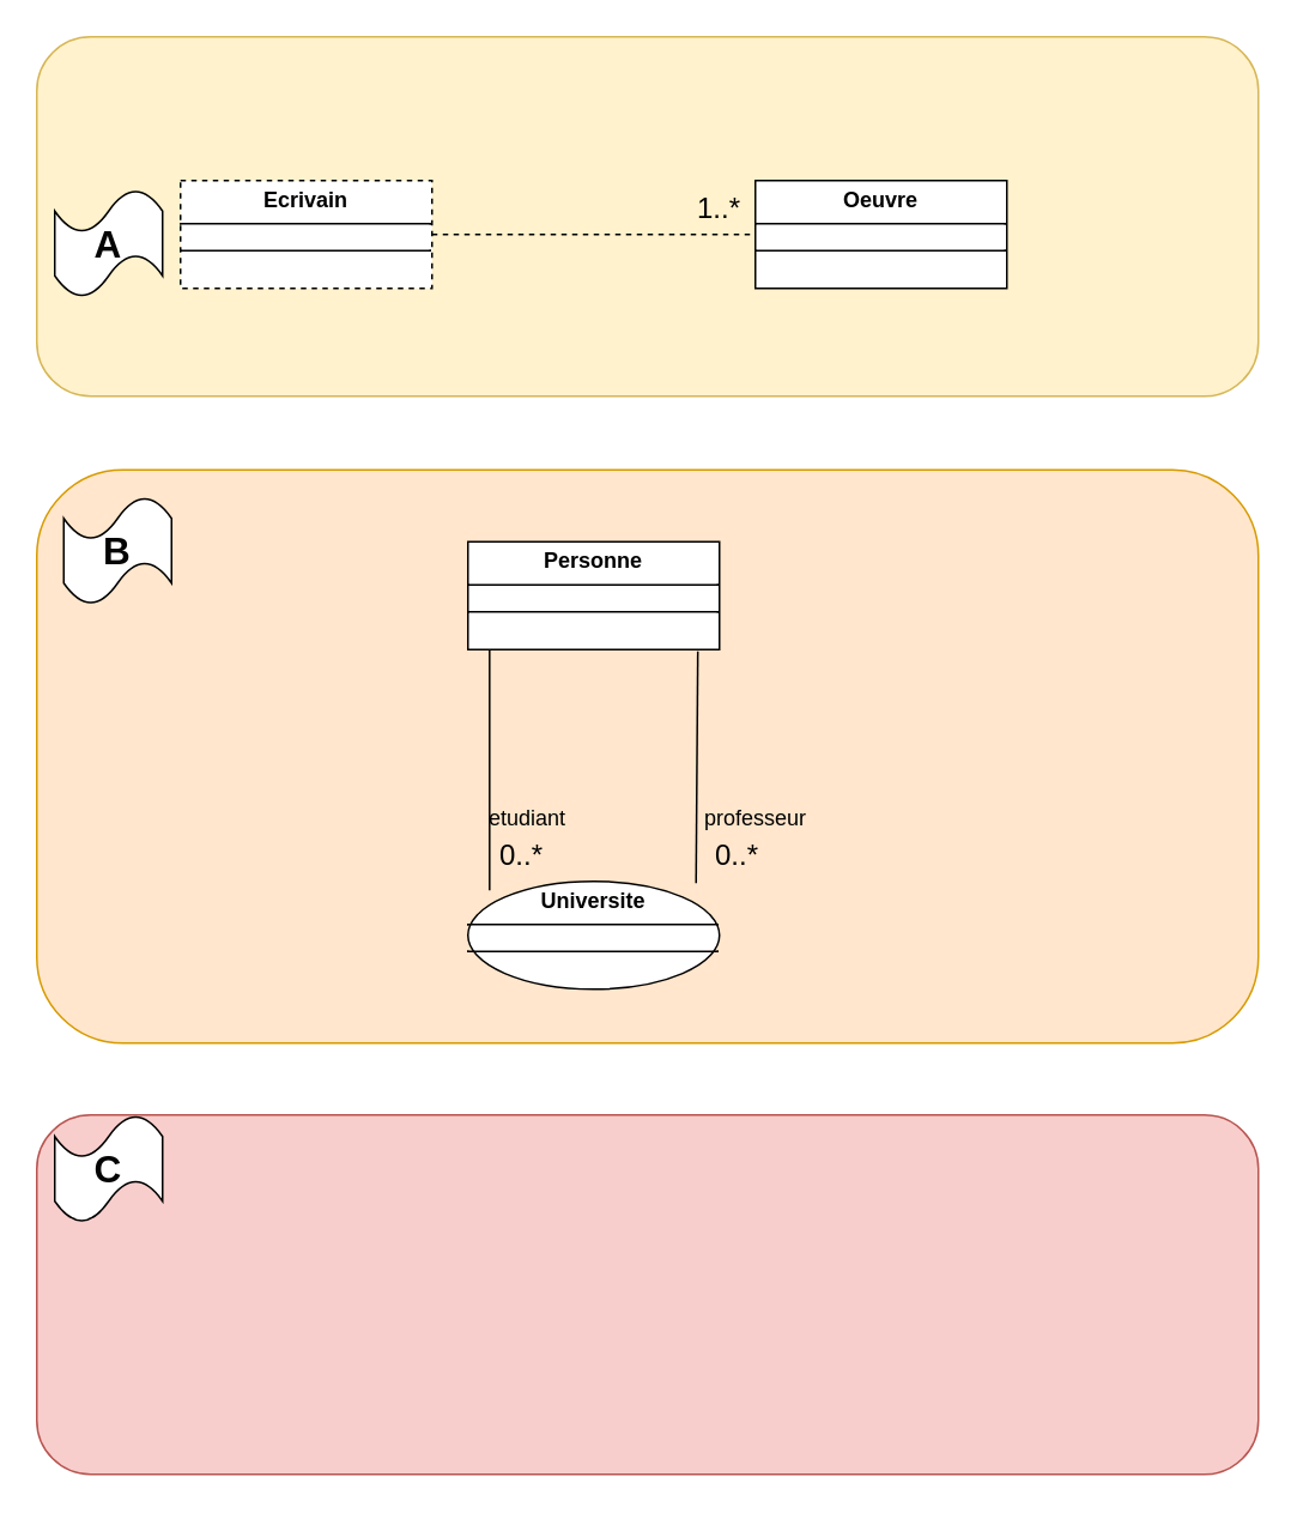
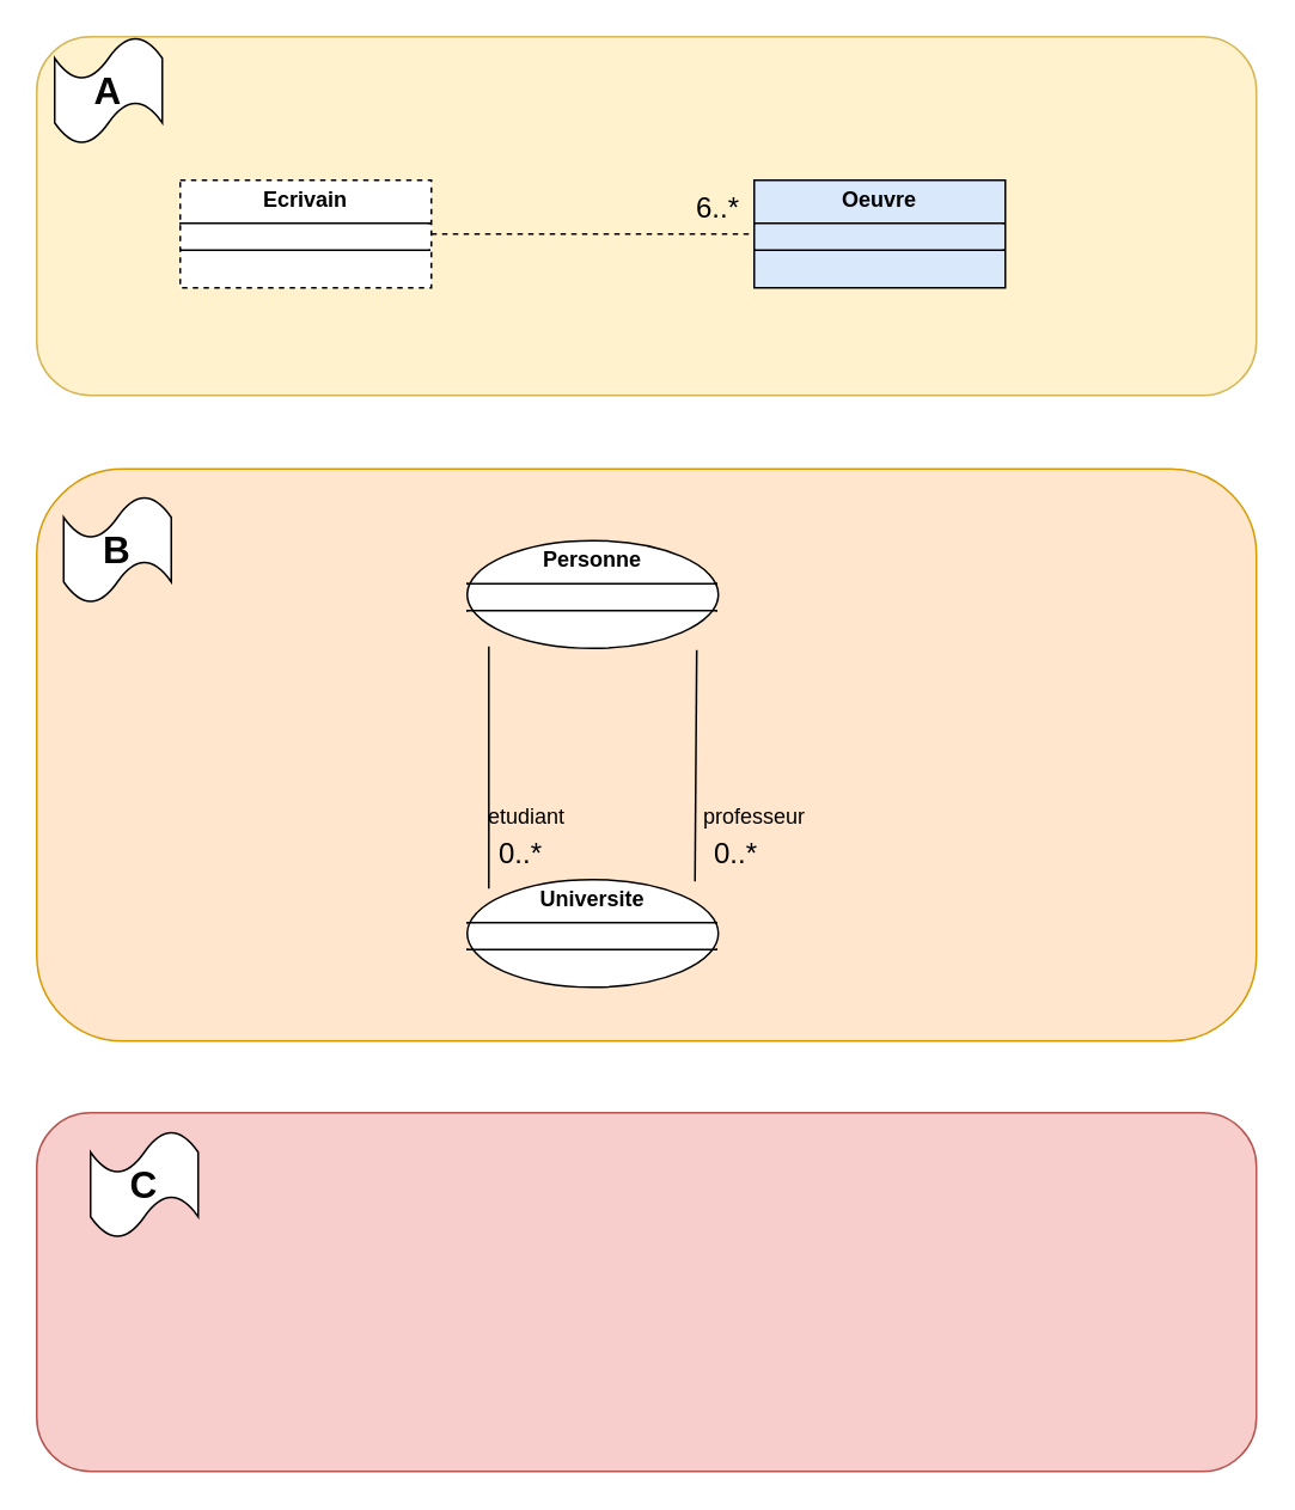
  <mxCell id="0" />
  <mxCell id="1" parent="0" />
  <mxCell id="2" value="" style="rounded=1;whiteSpace=wrap;html=1;fillColor=#fff2cc;strokeColor=#d6b656;" vertex="1" parent="1"><mxGeometry x="20" y="20" width="680" height="200" as="geometry" /></mxCell>
  <mxCell id="3" style="rounded=0;orthogonalLoop=1;jettySize=auto;html=1;entryX=0;entryY=0.5;entryDx=0;entryDy=0;endArrow=none;startFill=0;dashed=1;" edge="1" parent="1" source="4" target="5"><mxGeometry relative="1" as="geometry" /></mxCell>
  <mxCell id="4" value="&lt;p style=&quot;margin:0px;margin-top:4px;text-align:center;&quot;&gt;&lt;b&gt;Ecrivain&lt;/b&gt;&lt;/p&gt;&lt;hr size=&quot;1&quot; style=&quot;border-style:solid;&quot;&gt;&lt;div style=&quot;height:2px;&quot;&gt;&lt;/div&gt;&lt;hr size=&quot;1&quot; style=&quot;border-style:solid;&quot;&gt;&lt;div style=&quot;height:2px;&quot;&gt;&lt;/div&gt;" style="verticalAlign=top;align=left;overflow=fill;html=1;whiteSpace=wrap;dashed=1;" vertex="1" parent="1"><mxGeometry x="100" y="100" width="140" height="60" as="geometry" /></mxCell>
- <mxCell id="5" value="&lt;p style=&quot;margin:0px;margin-top:4px;text-align:center;&quot;&gt;&lt;b&gt;Oeuvre&lt;/b&gt;&lt;/p&gt;&lt;hr size=&quot;1&quot; style=&quot;border-style:solid;&quot;&gt;&lt;div style=&quot;height:2px;&quot;&gt;&lt;/div&gt;&lt;hr size=&quot;1&quot; style=&quot;border-style:solid;&quot;&gt;&lt;div style=&quot;height:2px;&quot;&gt;&lt;/div&gt;" style="verticalAlign=top;align=left;overflow=fill;html=1;whiteSpace=wrap;" vertex="1" parent="1"><mxGeometry x="420" y="100" width="140" height="60" as="geometry" /></mxCell>
- <mxCell id="6" value="&lt;font style=&quot;font-size: 16px;&quot;&gt;1..*&lt;/font&gt;" style="text;html=1;align=center;verticalAlign=middle;whiteSpace=wrap;rounded=0;" vertex="1" parent="1"><mxGeometry x="370" y="100" width="60" height="30" as="geometry" /></mxCell>
- <mxCell id="7" value="&lt;font style=&quot;font-size: 21px; color: light-dark(rgb(5, 5, 5), rgb(237, 237, 237));&quot;&gt;&lt;b&gt;A&lt;/b&gt;&lt;/font&gt;" style="shape=tape;whiteSpace=wrap;html=1;" vertex="1" parent="1"><mxGeometry x="30" y="105" width="60" height="60" as="geometry" /></mxCell>
+ <mxCell id="5" value="&lt;p style=&quot;margin:0px;margin-top:4px;text-align:center;&quot;&gt;&lt;b&gt;Oeuvre&lt;/b&gt;&lt;/p&gt;&lt;hr size=&quot;1&quot; style=&quot;border-style:solid;&quot;&gt;&lt;div style=&quot;height:2px;&quot;&gt;&lt;/div&gt;&lt;hr size=&quot;1&quot; style=&quot;border-style:solid;&quot;&gt;&lt;div style=&quot;height:2px;&quot;&gt;&lt;/div&gt;" style="verticalAlign=top;align=left;overflow=fill;html=1;whiteSpace=wrap;fillColor=#dae8fc;" vertex="1" parent="1"><mxGeometry x="420" y="100" width="140" height="60" as="geometry" /></mxCell>
+ <mxCell id="6" value="&lt;font style=&quot;font-size: 16px;&quot;&gt;6..*&lt;/font&gt;" style="text;html=1;align=center;verticalAlign=middle;whiteSpace=wrap;rounded=0;" vertex="1" parent="1"><mxGeometry x="370" y="100" width="60" height="30" as="geometry" /></mxCell>
+ <mxCell id="7" value="&lt;font style=&quot;font-size: 21px; color: light-dark(rgb(5, 5, 5), rgb(237, 237, 237));&quot;&gt;&lt;b&gt;A&lt;/b&gt;&lt;/font&gt;" style="shape=tape;whiteSpace=wrap;html=1;" vertex="1" parent="1"><mxGeometry x="30" y="20" width="60" height="60" as="geometry" /></mxCell>
  <mxCell id="8" value="" style="rounded=1;whiteSpace=wrap;html=1;fillColor=#ffe6cc;strokeColor=#d79b00;" vertex="1" parent="1"><mxGeometry x="20" y="261" width="680" height="319" as="geometry" /></mxCell>
  <mxCell id="9" value="&lt;font style=&quot;font-size: 21px; color: light-dark(rgb(5, 5, 5), rgb(237, 237, 237));&quot;&gt;&lt;b&gt;B&lt;/b&gt;&lt;/font&gt;" style="shape=tape;whiteSpace=wrap;html=1;" vertex="1" parent="1"><mxGeometry x="35" y="276" width="60" height="60" as="geometry" /></mxCell>
  <mxCell id="10" style="rounded=0;orthogonalLoop=1;jettySize=auto;html=1;entryX=0.086;entryY=0.083;entryDx=0;entryDy=0;exitX=0.086;exitY=0.983;exitDx=0;exitDy=0;exitPerimeter=0;entryPerimeter=0;endArrow=none;startFill=0;" edge="1" parent="1" source="12" target="13"><mxGeometry relative="1" as="geometry" /></mxCell>
  <mxCell id="11" style="rounded=0;orthogonalLoop=1;jettySize=auto;html=1;entryX=0.907;entryY=0.017;entryDx=0;entryDy=0;exitX=0.914;exitY=1.017;exitDx=0;exitDy=0;exitPerimeter=0;entryPerimeter=0;endArrow=none;startFill=0;" edge="1" parent="1" source="12" target="13"><mxGeometry relative="1" as="geometry" /></mxCell>
- <mxCell id="12" value="&lt;p style=&quot;margin:0px;margin-top:4px;text-align:center;&quot;&gt;&lt;b&gt;Personne&lt;/b&gt;&lt;/p&gt;&lt;hr size=&quot;1&quot; style=&quot;border-style:solid;&quot;&gt;&lt;div style=&quot;height:2px;&quot;&gt;&lt;/div&gt;&lt;hr size=&quot;1&quot; style=&quot;border-style:solid;&quot;&gt;&lt;div style=&quot;height:2px;&quot;&gt;&lt;/div&gt;" style="verticalAlign=top;align=left;overflow=fill;html=1;whiteSpace=wrap;" vertex="1" parent="1"><mxGeometry x="260" y="301" width="140" height="60" as="geometry" /></mxCell>
+ <mxCell id="12" value="&lt;p style=&quot;margin:0px;margin-top:4px;text-align:center;&quot;&gt;&lt;b&gt;Personne&lt;/b&gt;&lt;/p&gt;&lt;hr size=&quot;1&quot; style=&quot;border-style:solid;&quot;&gt;&lt;div style=&quot;height:2px;&quot;&gt;&lt;/div&gt;&lt;hr size=&quot;1&quot; style=&quot;border-style:solid;&quot;&gt;&lt;div style=&quot;height:2px;&quot;&gt;&lt;/div&gt;" style="ellipse;verticalAlign=top;align=left;overflow=fill;html=1;whiteSpace=wrap;" vertex="1" parent="1"><mxGeometry x="260" y="301" width="140" height="60" as="geometry" /></mxCell>
  <mxCell id="13" value="&lt;p style=&quot;margin:0px;margin-top:4px;text-align:center;&quot;&gt;&lt;b&gt;Universite&lt;/b&gt;&lt;/p&gt;&lt;hr size=&quot;1&quot; style=&quot;border-style:solid;&quot;&gt;&lt;div style=&quot;height:2px;&quot;&gt;&lt;/div&gt;&lt;hr size=&quot;1&quot; style=&quot;border-style:solid;&quot;&gt;&lt;div style=&quot;height:2px;&quot;&gt;&lt;/div&gt;" style="ellipse;verticalAlign=top;align=left;overflow=fill;html=1;whiteSpace=wrap;" vertex="1" parent="1"><mxGeometry x="260" y="490" width="140" height="60" as="geometry" /></mxCell>
  <mxCell id="14" value="&lt;font style=&quot;font-size: 16px;&quot;&gt;0..*&lt;/font&gt;" style="text;html=1;align=center;verticalAlign=middle;whiteSpace=wrap;rounded=0;" vertex="1" parent="1"><mxGeometry x="260" y="460" width="60" height="30" as="geometry" /></mxCell>
  <mxCell id="15" value="&lt;font style=&quot;font-size: 16px;&quot;&gt;0..*&lt;/font&gt;" style="text;html=1;align=center;verticalAlign=middle;whiteSpace=wrap;rounded=0;" vertex="1" parent="1"><mxGeometry x="380" y="460" width="60" height="30" as="geometry" /></mxCell>
  <mxCell id="16" value="etudiant" style="text;html=1;align=left;verticalAlign=middle;whiteSpace=wrap;rounded=0;" vertex="1" parent="1"><mxGeometry x="270" y="440" width="60" height="30" as="geometry" /></mxCell>
  <mxCell id="17" value="professeur" style="text;html=1;align=left;verticalAlign=middle;whiteSpace=wrap;rounded=0;" vertex="1" parent="1"><mxGeometry x="390" y="440" width="60" height="30" as="geometry" /></mxCell>
  <mxCell id="18" value="" style="rounded=1;whiteSpace=wrap;html=1;fillColor=#f8cecc;strokeColor=#b85450;" vertex="1" parent="1"><mxGeometry x="20" y="620" width="680" height="200" as="geometry" /></mxCell>
- <mxCell id="19" value="&lt;font style=&quot;font-size: 21px; color: light-dark(rgb(5, 5, 5), rgb(237, 237, 237));&quot;&gt;&lt;b&gt;C&lt;/b&gt;&lt;/font&gt;" style="shape=tape;whiteSpace=wrap;html=1;" vertex="1" parent="1"><mxGeometry x="30" y="620" width="60" height="60" as="geometry" /></mxCell>
+ <mxCell id="19" value="&lt;font style=&quot;font-size: 21px; color: light-dark(rgb(5, 5, 5), rgb(237, 237, 237));&quot;&gt;&lt;b&gt;C&lt;/b&gt;&lt;/font&gt;" style="shape=tape;whiteSpace=wrap;html=1;" vertex="1" parent="1"><mxGeometry x="50" y="630" width="60" height="60" as="geometry" /></mxCell>
